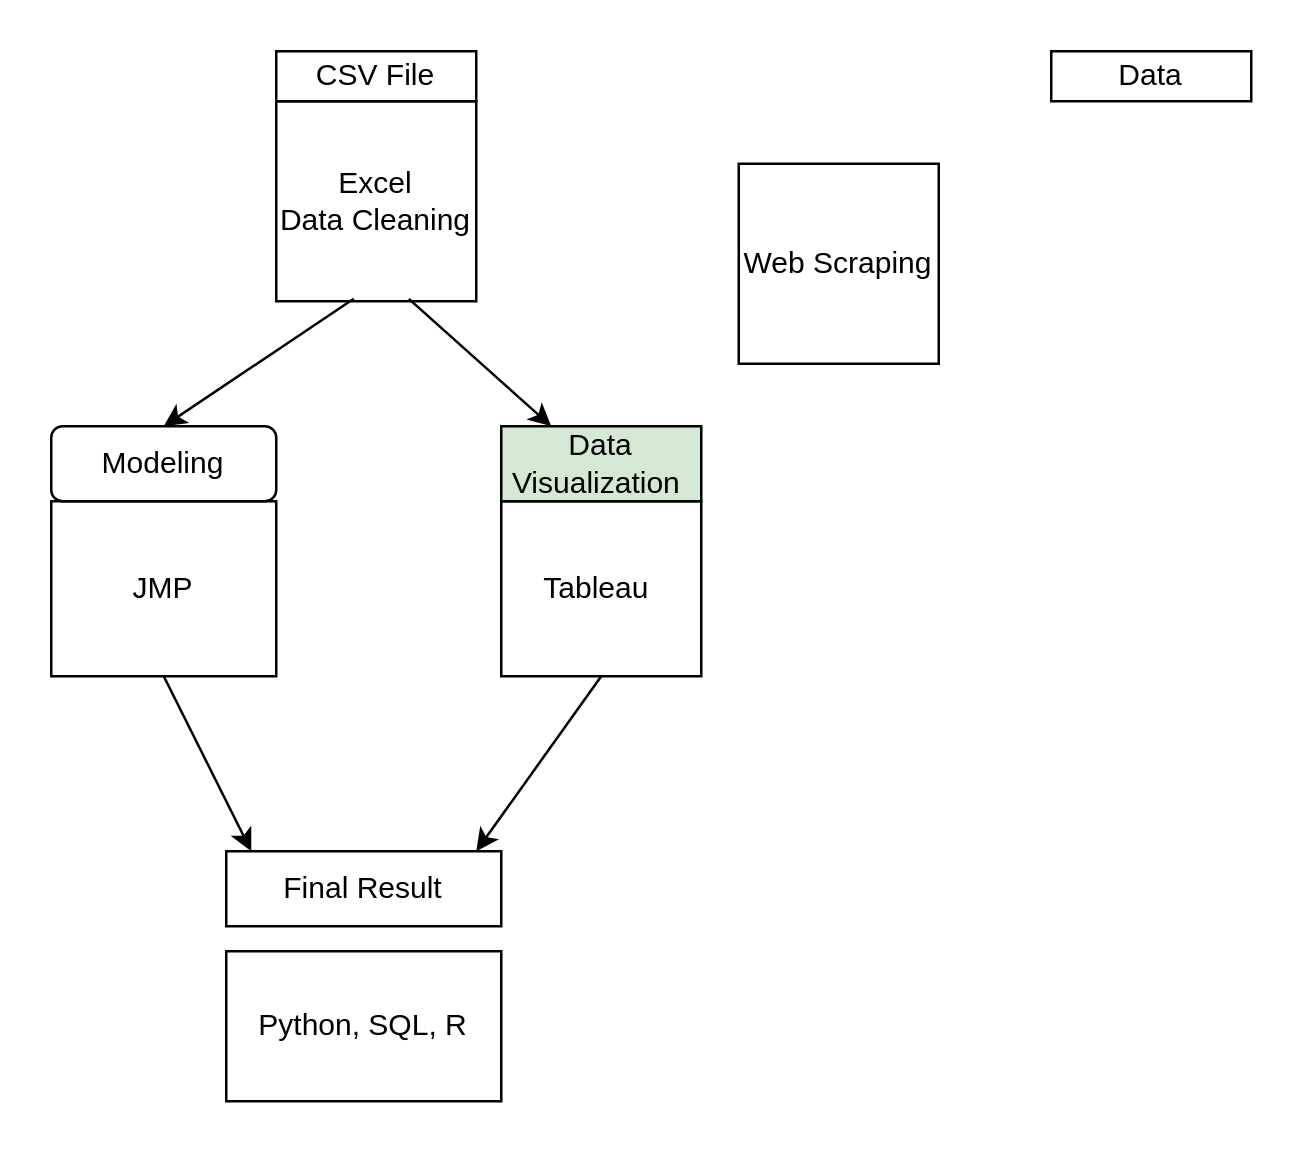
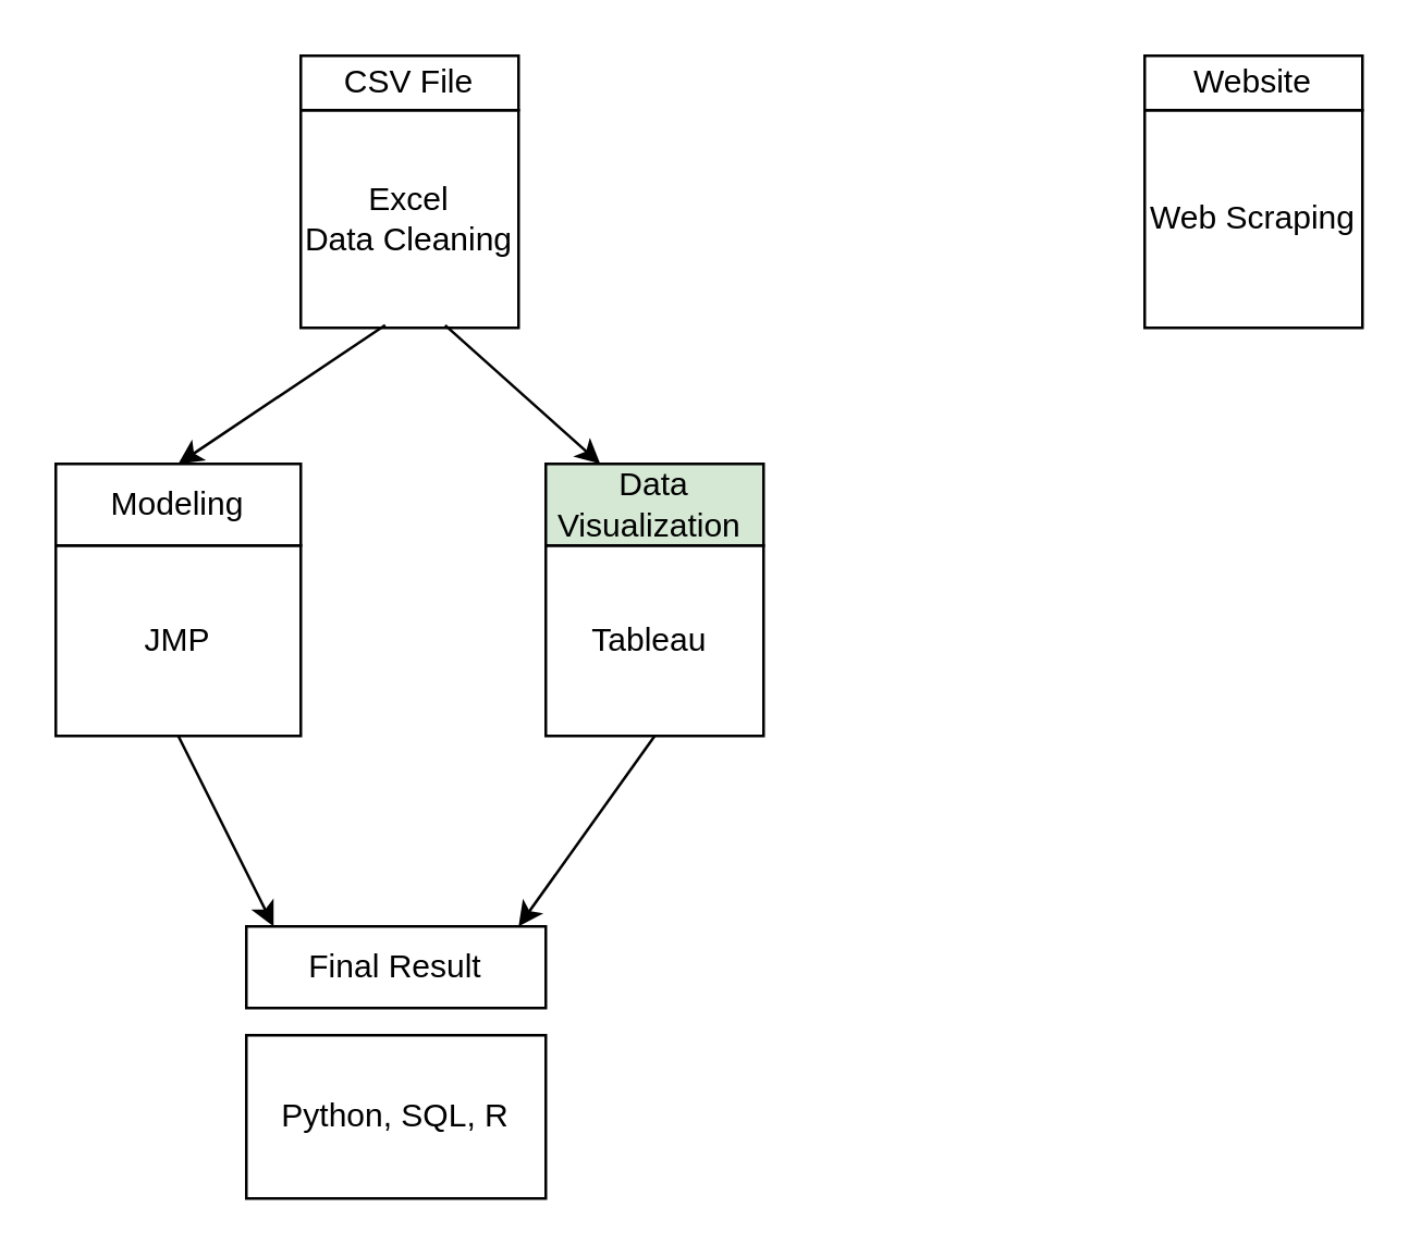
  <mxCell id="0" />
  <mxCell id="1" parent="0" />
  <mxCell id="2" value="Excel&lt;br&gt;Data Cleaning" style="whiteSpace=wrap;html=1;aspect=fixed;" vertex="1" parent="1"><mxGeometry x="110" y="40" width="80" height="80" as="geometry" /></mxCell>
  <mxCell id="3" value="CSV File" style="rounded=0;whiteSpace=wrap;html=1;" vertex="1" parent="1"><mxGeometry x="110" y="20" width="80" height="20" as="geometry" /></mxCell>
- <mxCell id="4" value="Web Scraping" style="rounded=0;whiteSpace=wrap;html=1;" vertex="1" parent="1"><mxGeometry x="295" y="65" width="80" height="80" as="geometry" /></mxCell>
- <mxCell id="5" value="Data" style="rounded=0;whiteSpace=wrap;html=1;" vertex="1" parent="1"><mxGeometry x="420" y="20" width="80" height="20" as="geometry" /></mxCell>
+ <mxCell id="4" value="Web Scraping" style="rounded=0;whiteSpace=wrap;html=1;" vertex="1" parent="1"><mxGeometry x="420" y="40" width="80" height="80" as="geometry" /></mxCell>
+ <mxCell id="5" value="Website" style="rounded=0;whiteSpace=wrap;html=1;" vertex="1" parent="1"><mxGeometry x="420" y="20" width="80" height="20" as="geometry" /></mxCell>
  <mxCell id="6" value="JMP" style="rounded=0;whiteSpace=wrap;html=1;" vertex="1" parent="1"><mxGeometry x="20" y="200" width="90" height="70" as="geometry" /></mxCell>
- <mxCell id="7" value="Modeling" style="whiteSpace=wrap;html=1;rounded=1;" vertex="1" parent="1"><mxGeometry x="20" y="170" width="90" height="30" as="geometry" /></mxCell>
+ <mxCell id="7" value="Modeling" style="rounded=0;whiteSpace=wrap;html=1;" vertex="1" parent="1"><mxGeometry x="20" y="170" width="90" height="30" as="geometry" /></mxCell>
  <mxCell id="8" value="" style="endArrow=classic;html=1;exitX=0.663;exitY=0.988;exitDx=0;exitDy=0;exitPerimeter=0;" edge="1" parent="1" source="2"><mxGeometry width="50" height="50" relative="1" as="geometry"><mxPoint x="170" y="130" as="sourcePoint" /><mxPoint x="220" y="170" as="targetPoint" /></mxGeometry></mxCell>
  <mxCell id="9" value="Tableau&amp;nbsp;" style="rounded=0;whiteSpace=wrap;html=1;" vertex="1" parent="1"><mxGeometry x="200" y="200" width="80" height="70" as="geometry" /></mxCell>
  <mxCell id="10" style="edgeStyle=orthogonalEdgeStyle;shape=flexArrow;rounded=0;orthogonalLoop=1;jettySize=auto;html=1;exitX=1;exitY=0.75;exitDx=0;exitDy=0;" edge="1" parent="1" source="11"><mxGeometry relative="1" as="geometry"><mxPoint x="280" y="193" as="targetPoint" /></mxGeometry></mxCell>
  <mxCell id="11" value="Data Visualization&amp;nbsp;" style="rounded=0;whiteSpace=wrap;html=1;fillColor=#d5e8d4;" vertex="1" parent="1"><mxGeometry x="200" y="170" width="80" height="30" as="geometry" /></mxCell>
  <mxCell id="12" value="" style="endArrow=classic;html=1;exitX=0.5;exitY=1;exitDx=0;exitDy=0;" edge="1" parent="1" source="6"><mxGeometry width="50" height="50" relative="1" as="geometry"><mxPoint x="110" y="420" as="sourcePoint" /><mxPoint x="100" y="340" as="targetPoint" /></mxGeometry></mxCell>
  <mxCell id="13" value="" style="endArrow=classic;html=1;exitX=0.5;exitY=1;exitDx=0;exitDy=0;" edge="1" parent="1" source="9"><mxGeometry width="50" height="50" relative="1" as="geometry"><mxPoint x="260" y="280" as="sourcePoint" /><mxPoint x="190" y="340" as="targetPoint" /></mxGeometry></mxCell>
  <mxCell id="14" value="Final Result" style="rounded=0;whiteSpace=wrap;html=1;" vertex="1" parent="1"><mxGeometry x="90" y="340" width="110" height="30" as="geometry" /></mxCell>
  <mxCell id="15" value="Python, SQL, R" style="rounded=0;whiteSpace=wrap;html=1;" vertex="1" parent="1"><mxGeometry x="90" y="380" width="110" height="60" as="geometry" /></mxCell>
  <mxCell id="16" value="" style="endArrow=classic;html=1;entryX=0.5;entryY=0;entryDx=0;entryDy=0;" edge="1" parent="1" target="7"><mxGeometry width="50" height="50" relative="1" as="geometry"><mxPoint x="141" y="119" as="sourcePoint" /><mxPoint x="430" y="230" as="targetPoint" /></mxGeometry></mxCell>
